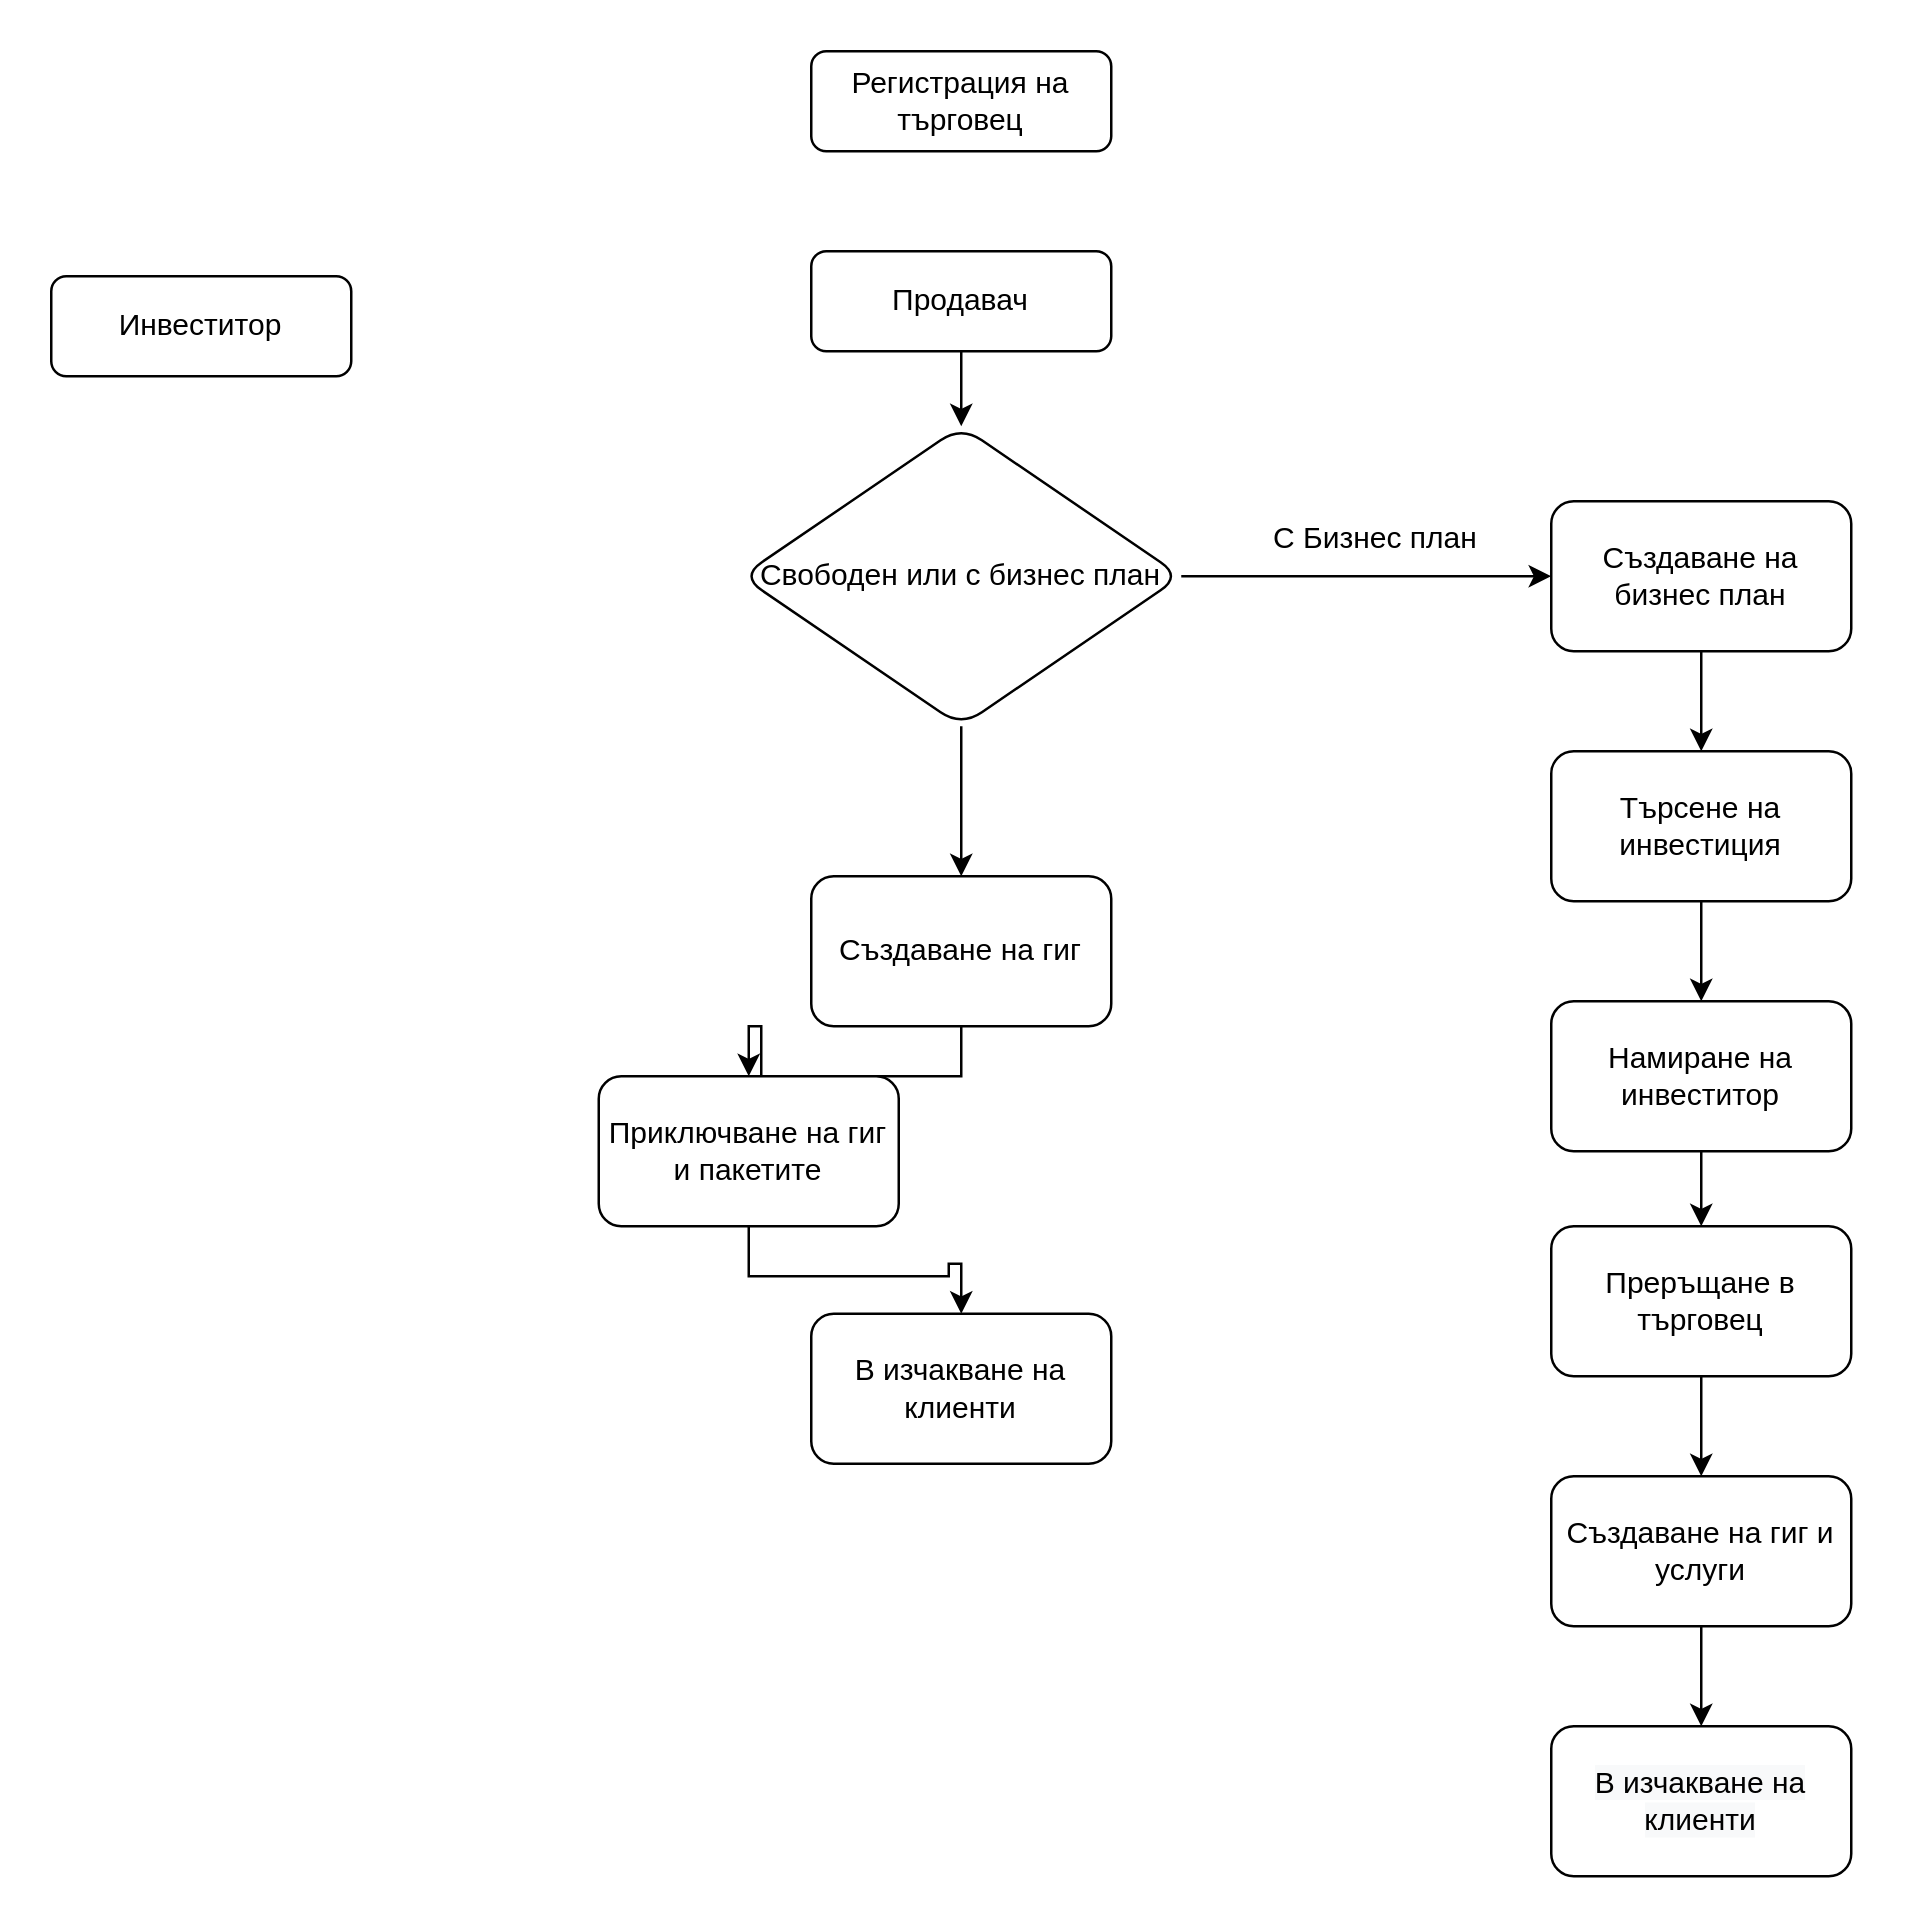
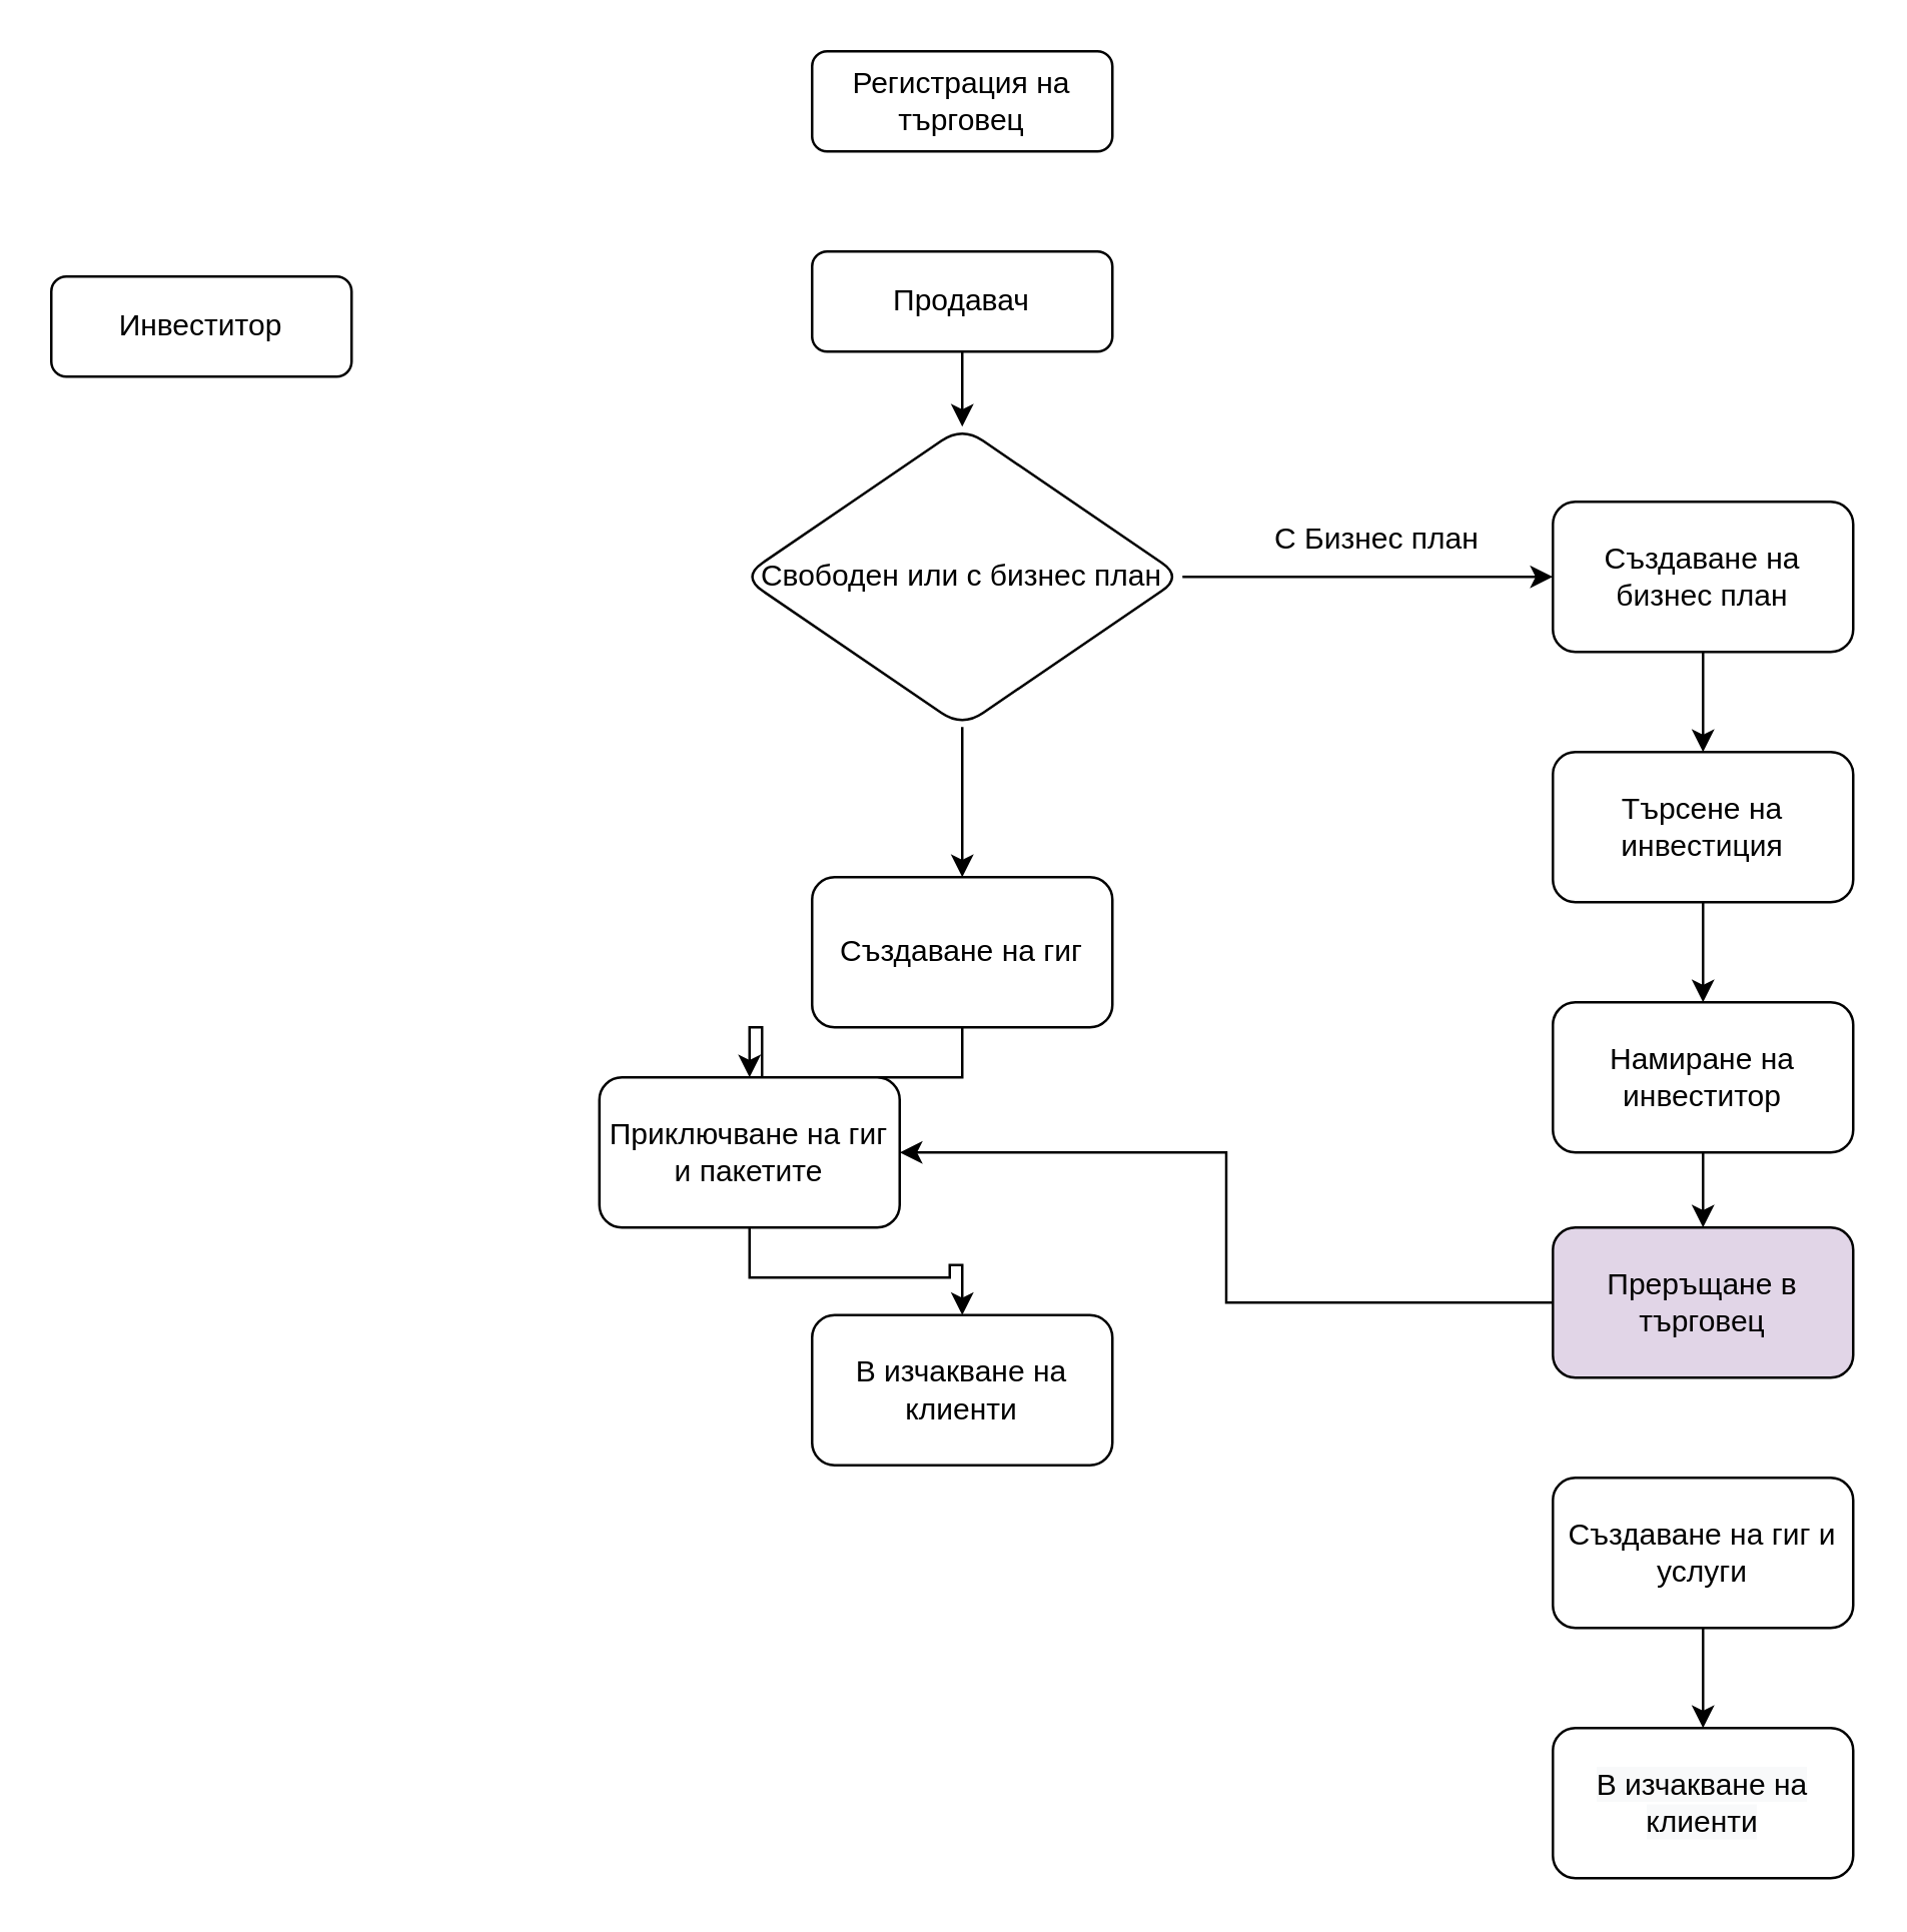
  <mxCell id="0" />
  <mxCell id="1" parent="0" />
  <mxCell id="2" value="Регистрация на търговец" style="rounded=1;whiteSpace=wrap;html=1;fontSize=12;glass=0;strokeWidth=1;shadow=0;" parent="1" vertex="1"><mxGeometry x="324" y="20" width="120" height="40" as="geometry" /></mxCell>
  <mxCell id="3" value="" style="edgeStyle=orthogonalEdgeStyle;rounded=0;orthogonalLoop=1;jettySize=auto;html=1;" edge="1" parent="1" source="4" target="13"><mxGeometry relative="1" as="geometry" /></mxCell>
  <mxCell id="4" value="Продавач" style="rounded=1;whiteSpace=wrap;html=1;fontSize=12;glass=0;strokeWidth=1;shadow=0;" vertex="1" parent="1"><mxGeometry x="324" y="100" width="120" height="40" as="geometry" /></mxCell>
  <mxCell id="5" value="Инвеститор" style="rounded=1;whiteSpace=wrap;html=1;fontSize=12;glass=0;strokeWidth=1;shadow=0;" vertex="1" parent="1"><mxGeometry x="20" y="110" width="120" height="40" as="geometry" /></mxCell>
  <mxCell id="6" style="edgeStyle=orthogonalEdgeStyle;rounded=0;orthogonalLoop=1;jettySize=auto;html=1;" edge="1" parent="1" source="7" target="9"><mxGeometry relative="1" as="geometry" /></mxCell>
  <mxCell id="7" value="Създаване на бизнес план" style="whiteSpace=wrap;html=1;rounded=1;shadow=0;strokeWidth=1;glass=0;" vertex="1" parent="1"><mxGeometry x="620" y="200" width="120" height="60" as="geometry" /></mxCell>
  <mxCell id="8" value="" style="edgeStyle=orthogonalEdgeStyle;rounded=0;orthogonalLoop=1;jettySize=auto;html=1;" edge="1" parent="1" source="9" target="20"><mxGeometry relative="1" as="geometry" /></mxCell>
  <mxCell id="9" value="Търсене на инвестиция" style="whiteSpace=wrap;html=1;rounded=1;shadow=0;strokeWidth=1;glass=0;" vertex="1" parent="1"><mxGeometry x="620" y="300" width="120" height="60" as="geometry" /></mxCell>
  <mxCell id="10" style="edgeStyle=orthogonalEdgeStyle;rounded=0;orthogonalLoop=1;jettySize=auto;html=1;exitX=0.5;exitY=1;exitDx=0;exitDy=0;" edge="1" parent="1" source="4" target="4"><mxGeometry relative="1" as="geometry" /></mxCell>
  <mxCell id="11" value="" style="edgeStyle=orthogonalEdgeStyle;rounded=0;orthogonalLoop=1;jettySize=auto;html=1;" edge="1" parent="1" source="13" target="7"><mxGeometry relative="1" as="geometry"><mxPoint x="552" y="230" as="targetPoint" /></mxGeometry></mxCell>
  <mxCell id="12" value="" style="edgeStyle=orthogonalEdgeStyle;rounded=0;orthogonalLoop=1;jettySize=auto;html=1;" edge="1" parent="1" source="13" target="16"><mxGeometry relative="1" as="geometry" /></mxCell>
  <mxCell id="13" value="Свободен или с бизнес план" style="rhombus;whiteSpace=wrap;html=1;rounded=1;shadow=0;strokeWidth=1;glass=0;" vertex="1" parent="1"><mxGeometry x="296" y="170" width="176" height="120" as="geometry" /></mxCell>
  <mxCell id="14" value="С Бизнес план" style="text;html=1;strokeColor=none;fillColor=none;align=center;verticalAlign=middle;whiteSpace=wrap;rounded=0;" vertex="1" parent="1"><mxGeometry x="480" y="200" width="140" height="30" as="geometry" /></mxCell>
  <mxCell id="15" value="" style="edgeStyle=orthogonalEdgeStyle;rounded=0;orthogonalLoop=1;jettySize=auto;html=1;" edge="1" parent="1" source="16" target="18"><mxGeometry relative="1" as="geometry" /></mxCell>
  <mxCell id="16" value="Създаване на гиг" style="whiteSpace=wrap;html=1;rounded=1;shadow=0;strokeWidth=1;glass=0;" vertex="1" parent="1"><mxGeometry x="324" y="350" width="120" height="60" as="geometry" /></mxCell>
  <mxCell id="17" value="" style="edgeStyle=orthogonalEdgeStyle;rounded=0;orthogonalLoop=1;jettySize=auto;html=1;" edge="1" parent="1" source="18" target="23"><mxGeometry relative="1" as="geometry" /></mxCell>
  <mxCell id="18" value="Приключване на гиг и пакетите" style="whiteSpace=wrap;html=1;rounded=1;shadow=0;strokeWidth=1;glass=0;" vertex="1" parent="1"><mxGeometry x="239" y="430" width="120" height="60" as="geometry" /></mxCell>
  <mxCell id="19" value="" style="edgeStyle=orthogonalEdgeStyle;rounded=0;orthogonalLoop=1;jettySize=auto;html=1;" edge="1" parent="1" source="20" target="22"><mxGeometry relative="1" as="geometry" /></mxCell>
  <mxCell id="20" value="Намиране на инвеститор" style="whiteSpace=wrap;html=1;rounded=1;shadow=0;strokeWidth=1;glass=0;" vertex="1" parent="1"><mxGeometry x="620" y="400" width="120" height="60" as="geometry" /></mxCell>
- <mxCell id="21" value="" style="edgeStyle=orthogonalEdgeStyle;rounded=0;orthogonalLoop=1;jettySize=auto;html=1;" edge="1" parent="1" source="22" target="25"><mxGeometry relative="1" as="geometry" /></mxCell>
- <mxCell id="22" value="Преръщане в търговец" style="whiteSpace=wrap;html=1;rounded=1;shadow=0;strokeWidth=1;glass=0;" vertex="1" parent="1"><mxGeometry x="620" y="490" width="120" height="60" as="geometry" /></mxCell>
+ <mxCell id="21" value="" style="edgeStyle=orthogonalEdgeStyle;rounded=0;orthogonalLoop=1;jettySize=auto;html=1;" edge="1" parent="1" source="22" target="18"><mxGeometry relative="1" as="geometry" /></mxCell>
+ <mxCell id="22" value="Преръщане в търговец" style="whiteSpace=wrap;html=1;rounded=1;shadow=0;strokeWidth=1;glass=0;fillColor=#e1d5e7;" vertex="1" parent="1"><mxGeometry x="620" y="490" width="120" height="60" as="geometry" /></mxCell>
  <mxCell id="23" value="В изчакване на клиенти" style="whiteSpace=wrap;html=1;rounded=1;shadow=0;strokeWidth=1;glass=0;" vertex="1" parent="1"><mxGeometry x="324" y="525" width="120" height="60" as="geometry" /></mxCell>
  <mxCell id="24" value="" style="edgeStyle=orthogonalEdgeStyle;rounded=0;orthogonalLoop=1;jettySize=auto;html=1;" edge="1" parent="1" source="25" target="26"><mxGeometry relative="1" as="geometry" /></mxCell>
  <mxCell id="25" value="Създаване на гиг и услуги" style="whiteSpace=wrap;html=1;rounded=1;shadow=0;strokeWidth=1;glass=0;" vertex="1" parent="1"><mxGeometry x="620" y="590" width="120" height="60" as="geometry" /></mxCell>
  <mxCell id="26" value="&#10;&#10;&lt;span style=&quot;color: rgb(0, 0, 0); font-family: helvetica; font-size: 12px; font-style: normal; font-weight: 400; letter-spacing: normal; text-align: center; text-indent: 0px; text-transform: none; word-spacing: 0px; background-color: rgb(248, 249, 250); display: inline; float: none;&quot;&gt;В изчакване на клиенти&lt;/span&gt;&#10;&#10;" style="whiteSpace=wrap;html=1;rounded=1;shadow=0;strokeWidth=1;glass=0;" vertex="1" parent="1"><mxGeometry x="620" y="690" width="120" height="60" as="geometry" /></mxCell>
